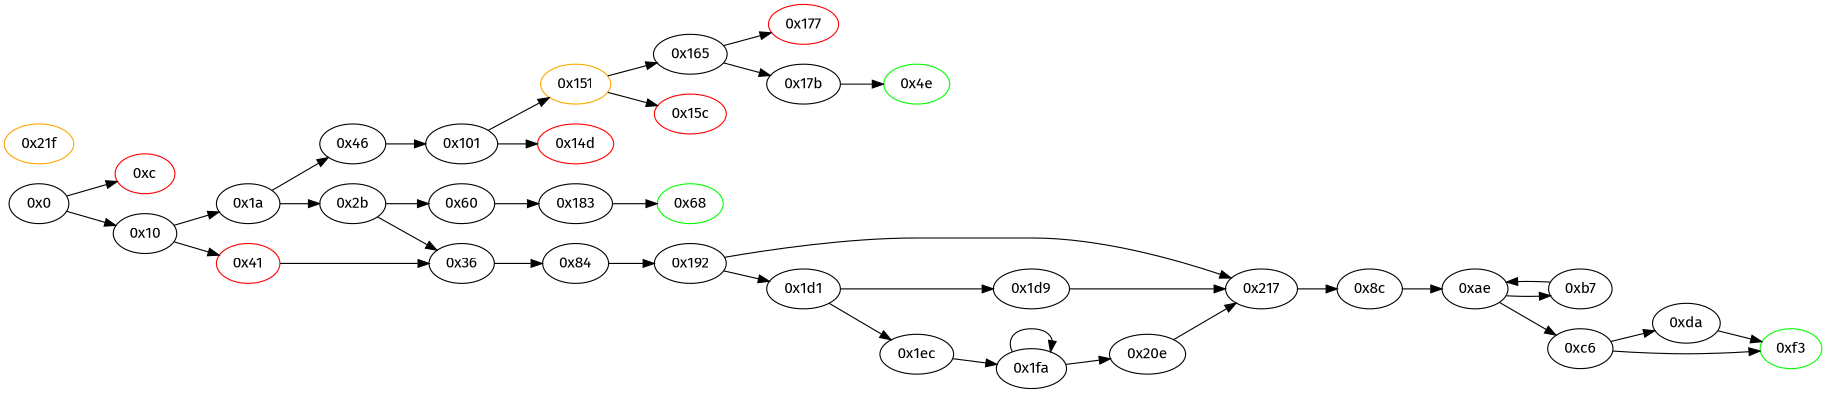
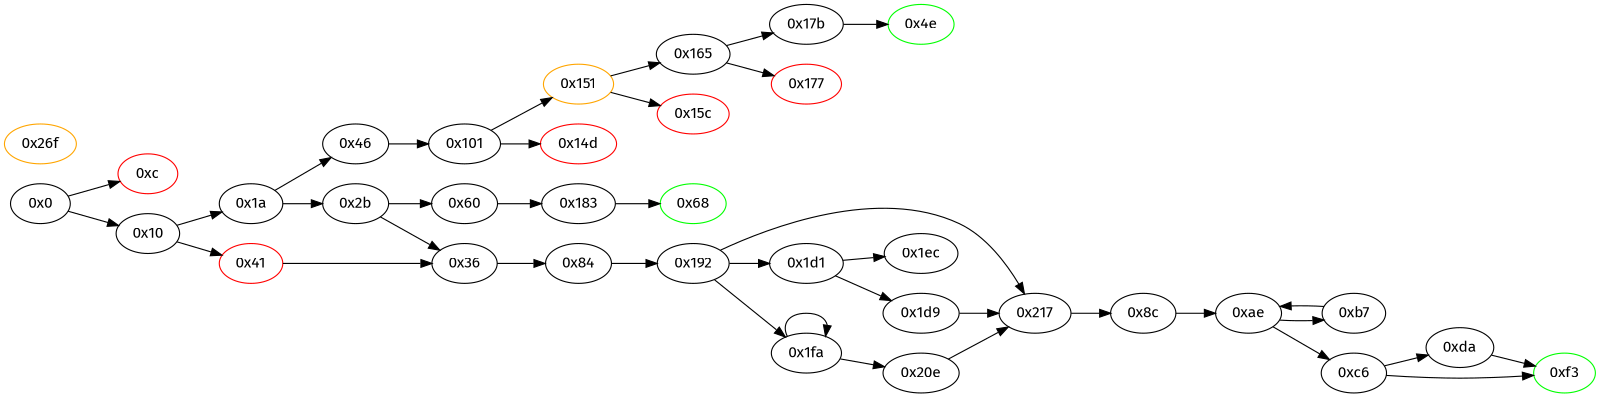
  digraph {
    fontname="Fira Sans"
    rankdir=LR
    node [fillcolor=white fontname="Fira Sans" style=filled]
    edge [fontname="Fira Sans"]
    "0x192"
    "0x217"
    "0x1d1"
    "0x8c"
    "0x1ec"
    "0x1d9"
    "0xae"
    "0xb7"
    "0xc6"
    "0xda"
    "0xf3" [color=green]
    "0x1fa"
    "0x20e"
    "0x177" [color=red]
    "0x84"
    "0x60"
    "0x183"
    "0x68" [color=green]
    "0x151" [color=orange]
    "0x165"
    "0x15c" [color=red]
    "0x17b"
    "0x2b"
    "0x36"
    "0x46"
    "0x101"
    "0x14d" [color=red]
    "0xc" [color=red]
    "0x1a"
    "0x4e" [color=green]
    "0x41" [color=red]
    "0x10"
-   "0x21f" [color=orange]
+   "0x21f" [color=orange label="0x26f"]
    "0x0"
    "0x192" -> "0x217"
    "0x192" -> "0x1d1"
    "0x217" -> "0x8c"
    "0x1d1" -> "0x1ec"
    "0x1d1" -> "0x1d9"
    "0x8c" -> "0xae"
-   "0x1ec" -> "0x1fa"
+   "0x192" -> "0x1fa"
    "0x1d9" -> "0x217"
    "0xae" -> "0xb7"
    "0xae" -> "0xc6"
    "0xb7" -> "0xae"
    "0xc6" -> "0xda"
    "0xc6" -> "0xf3"
    "0xda" -> "0xf3"
    "0x1fa" -> "0x1fa"
    "0x1fa" -> "0x20e"
    "0x20e" -> "0x217"
    "0x84" -> "0x192"
    "0x60" -> "0x183"
    "0x183" -> "0x68"
    "0x151" -> "0x165"
    "0x151" -> "0x15c"
    "0x165" -> "0x177"
    "0x165" -> "0x17b"
    "0x17b" -> "0x4e"
    "0x2b" -> "0x60"
    "0x2b" -> "0x36"
    "0x36" -> "0x84"
    "0x46" -> "0x101"
    "0x101" -> "0x151"
    "0x101" -> "0x14d"
    "0x1a" -> "0x2b"
    "0x1a" -> "0x46"
    "0x41" -> "0x36"
    "0x10" -> "0x1a"
    "0x10" -> "0x41"
    "0x0" -> "0xc"
    "0x0" -> "0x10"
  }
